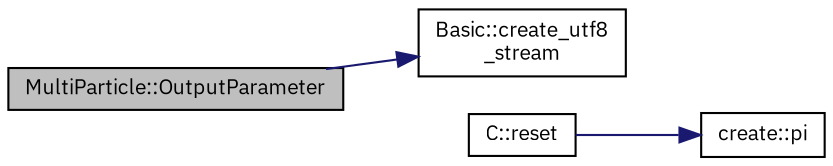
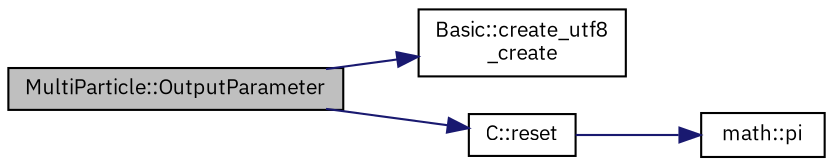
  digraph {
    fontname="IBM Plex Sans"
    rankdir=LR
    node [color=black fillcolor=white fontname="IBM Plex Sans" fontsize=10 shape=record style=filled]
    edge [color=midnightblue fontname="IBM Plex Sans" fontsize=10 labelfontname=Helvetica labelfontsize=10 style=solid]
    n1 [fillcolor=grey75 fontcolor=black height=0.2 label="MultiParticle::OutputParameter" width=0.4]
-   n2 [height=0.2 label="Basic::create_utf8\l_stream" width=0.4]
+   n2 [height=0.2 label="Basic::create_utf8\l_create" width=0.4]
    n3 [height=0.2 label="C::reset" width=0.4]
-   n4 [height=0.2 label="create::pi" width=0.4]
+   n4 [height=0.2 label="math::pi" width=0.4]
    n1 -> n2
+   n1 -> n3
    n3 -> n4
  }
